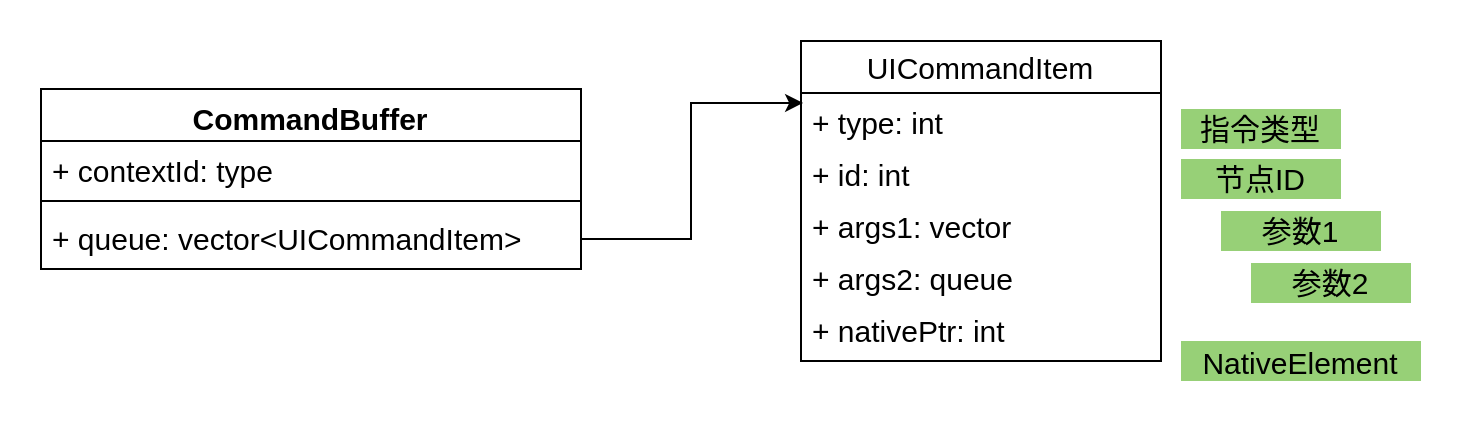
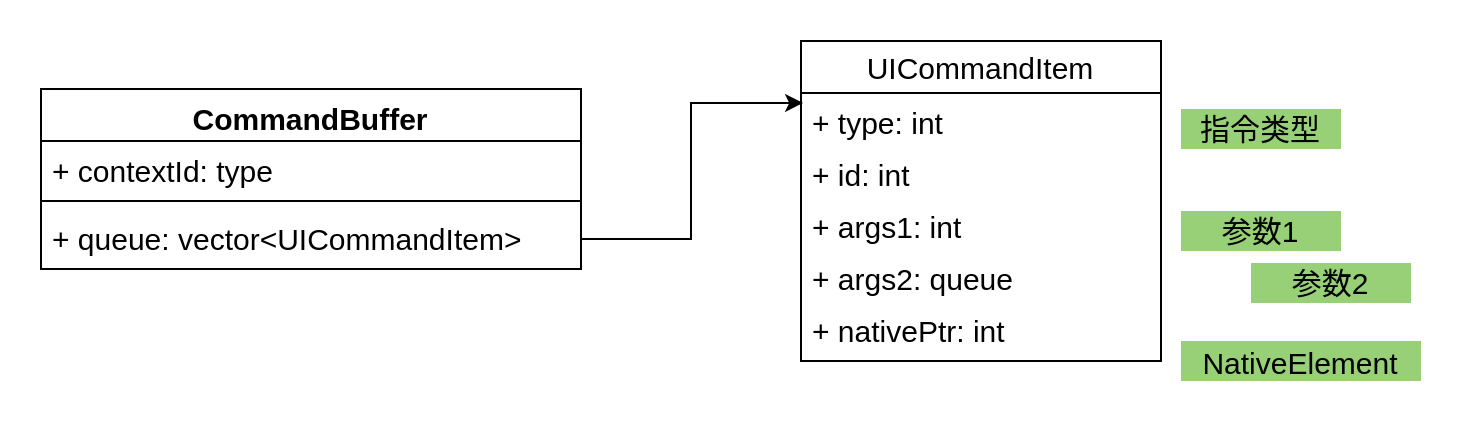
  <mxCell id="0" />
  <mxCell id="1" parent="0" />
  <mxCell id="2" value="CommandBuffer" style="swimlane;fontStyle=1;align=center;verticalAlign=top;childLayout=stackLayout;horizontal=1;startSize=26;horizontalStack=0;resizeParent=1;resizeParentMax=0;resizeLast=0;collapsible=1;marginBottom=0;fontSize=15;" vertex="1" parent="1"><mxGeometry x="20" y="44" width="270" height="90" as="geometry"><mxRectangle x="120" y="150" width="130" height="26" as="alternateBounds" /></mxGeometry></mxCell>
  <mxCell id="3" value="+ contextId: type" style="text;strokeColor=none;fillColor=none;align=left;verticalAlign=top;spacingLeft=4;spacingRight=4;overflow=hidden;rotatable=0;points=[[0,0.5],[1,0.5]];portConstraint=eastwest;fontSize=15;" vertex="1" parent="2"><mxGeometry y="26" width="270" height="26" as="geometry" /></mxCell>
  <mxCell id="4" value="" style="line;strokeWidth=1;fillColor=none;align=left;verticalAlign=middle;spacingTop=-1;spacingLeft=3;spacingRight=3;rotatable=0;labelPosition=right;points=[];portConstraint=eastwest;fontSize=15;" vertex="1" parent="2"><mxGeometry y="52" width="270" height="8" as="geometry" /></mxCell>
  <mxCell id="5" value="+ queue: vector&lt;UICommandItem&gt;" style="text;strokeColor=none;fillColor=none;align=left;verticalAlign=top;spacingLeft=4;spacingRight=4;overflow=hidden;rotatable=0;points=[[0,0.5],[1,0.5]];portConstraint=eastwest;fontSize=15;" vertex="1" parent="2"><mxGeometry y="60" width="270" height="30" as="geometry" /></mxCell>
  <mxCell id="6" value="UICommandItem" style="swimlane;fontStyle=0;childLayout=stackLayout;horizontal=1;startSize=26;fillColor=none;horizontalStack=0;resizeParent=1;resizeParentMax=0;resizeLast=0;collapsible=1;marginBottom=0;fontSize=15;" vertex="1" parent="1"><mxGeometry x="400" y="20" width="180" height="160" as="geometry" /></mxCell>
  <mxCell id="7" value="+ type: int" style="text;strokeColor=none;fillColor=none;align=left;verticalAlign=top;spacingLeft=4;spacingRight=4;overflow=hidden;rotatable=0;points=[[0,0.5],[1,0.5]];portConstraint=eastwest;fontSize=15;" vertex="1" parent="6"><mxGeometry y="26" width="180" height="26" as="geometry" /></mxCell>
  <mxCell id="8" value="+ id: int" style="text;strokeColor=none;fillColor=none;align=left;verticalAlign=top;spacingLeft=4;spacingRight=4;overflow=hidden;rotatable=0;points=[[0,0.5],[1,0.5]];portConstraint=eastwest;fontSize=15;" vertex="1" parent="6"><mxGeometry y="52" width="180" height="26" as="geometry" /></mxCell>
- <mxCell id="9" value="+ args1: vector" style="text;strokeColor=none;fillColor=none;align=left;verticalAlign=top;spacingLeft=4;spacingRight=4;overflow=hidden;rotatable=0;points=[[0,0.5],[1,0.5]];portConstraint=eastwest;fontSize=15;" vertex="1" parent="6"><mxGeometry y="78" width="180" height="26" as="geometry" /></mxCell>
+ <mxCell id="9" value="+ args1: int" style="text;strokeColor=none;fillColor=none;align=left;verticalAlign=top;spacingLeft=4;spacingRight=4;overflow=hidden;rotatable=0;points=[[0,0.5],[1,0.5]];portConstraint=eastwest;fontSize=15;" vertex="1" parent="6"><mxGeometry y="78" width="180" height="26" as="geometry" /></mxCell>
  <mxCell id="10" value="+ args2: queue" style="text;strokeColor=none;fillColor=none;align=left;verticalAlign=top;spacingLeft=4;spacingRight=4;overflow=hidden;rotatable=0;points=[[0,0.5],[1,0.5]];portConstraint=eastwest;fontSize=15;" vertex="1" parent="6"><mxGeometry y="104" width="180" height="26" as="geometry" /></mxCell>
  <mxCell id="11" value="+ nativePtr: int" style="text;strokeColor=none;fillColor=none;align=left;verticalAlign=top;spacingLeft=4;spacingRight=4;overflow=hidden;rotatable=0;points=[[0,0.5],[1,0.5]];portConstraint=eastwest;fontSize=15;" vertex="1" parent="6"><mxGeometry y="130" width="180" height="30" as="geometry" /></mxCell>
  <mxCell id="12" style="edgeStyle=orthogonalEdgeStyle;rounded=0;orthogonalLoop=1;jettySize=auto;html=1;entryX=0.006;entryY=0.192;entryDx=0;entryDy=0;entryPerimeter=0;fontSize=15;" edge="1" parent="1" source="5" target="7"><mxGeometry relative="1" as="geometry" /></mxCell>
  <mxCell id="13" value="指令类型" style="text;html=1;strokeColor=none;align=center;verticalAlign=middle;whiteSpace=wrap;rounded=0;fontSize=15;fillColor=#97D077;" vertex="1" parent="1"><mxGeometry x="590" y="54" width="80" height="20" as="geometry" /></mxCell>
- <mxCell id="14" value="节点ID" style="text;html=1;strokeColor=none;align=center;verticalAlign=middle;whiteSpace=wrap;rounded=0;fontSize=15;fillColor=#97D077;" vertex="1" parent="1"><mxGeometry x="590" y="79" width="80" height="20" as="geometry" /></mxCell>
- <mxCell id="15" value="参数1" style="text;html=1;strokeColor=none;align=center;verticalAlign=middle;whiteSpace=wrap;rounded=0;fontSize=15;spacingBottom=0;fillColor=#97D077;" vertex="1" parent="1"><mxGeometry x="610" y="105" width="80" height="20" as="geometry" /></mxCell>
+ <mxCell id="15" value="参数1" style="text;html=1;strokeColor=none;align=center;verticalAlign=middle;whiteSpace=wrap;rounded=0;fontSize=15;spacingBottom=0;fillColor=#97D077;" vertex="1" parent="1"><mxGeometry x="590" y="105" width="80" height="20" as="geometry" /></mxCell>
  <mxCell id="16" value="参数2" style="text;html=1;strokeColor=none;align=center;verticalAlign=middle;whiteSpace=wrap;rounded=0;fontSize=15;spacingBottom=0;fillColor=#97D077;" vertex="1" parent="1"><mxGeometry x="625" y="131" width="80" height="20" as="geometry" /></mxCell>
  <mxCell id="17" value="NativeElement" style="text;html=1;strokeColor=none;align=center;verticalAlign=middle;whiteSpace=wrap;rounded=0;fontSize=15;spacingBottom=-2;fillColor=#97D077;" vertex="1" parent="1"><mxGeometry x="590" y="170" width="120" height="20" as="geometry" /></mxCell>
